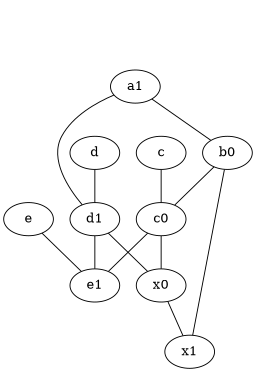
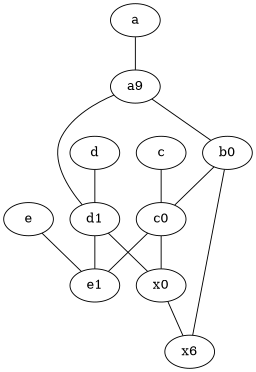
  graph {
-   a1
+   a
+   a1 [label=a9]
    d1
    n4 [label=b0]
    e1
    x0
    n7 [label=c0]
    c
-   x1
+   x1 [label=x6]
    e
    d
+   a -- a1
    a1 -- d1
    a1 -- n4
    d1 -- e1
    d1 -- x0
    n4 -- n7
    n4 -- x1
    x0 -- x1
    n7 -- e1
    n7 -- x0
    c -- n7
    e -- e1
    d -- d1
  }
